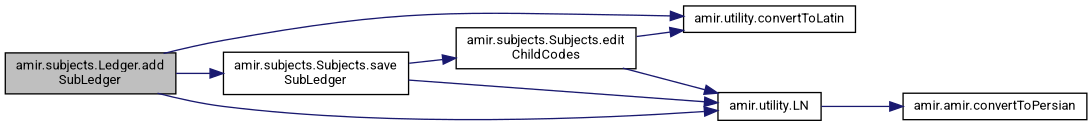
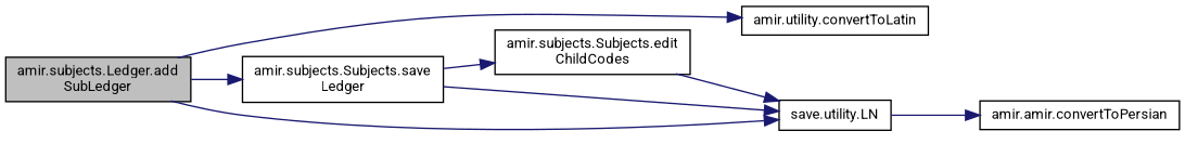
  digraph {
    fontname=Roboto
    rankdir=LR
    node [color=black fillcolor=white fontname=Roboto fontsize=10 shape=record style=filled]
    edge [color=midnightblue fontname=Roboto fontsize=10 labelfontname="FreeSans.ttf" labelfontsize=10 style=solid]
    n1 [fillcolor=grey75 fontcolor=black height=0.2 label="amir.subjects.Ledger.add\lSubLedger" width=0.4]
    n2 [height=0.2 label="amir.utility.convertToLatin" width=0.4]
-   n3 [height=0.2 label="amir.utility.LN" width=0.4]
-   n4 [height=0.2 label="amir.subjects.Subjects.save\lSubLedger" width=0.4]
+   n3 [height=0.2 label="save.utility.LN" width=0.4]
+   n4 [height=0.2 label="amir.subjects.Subjects.save\lLedger" width=0.4]
    n5 [height=0.2 label="amir.amir.convertToPersian" width=0.4]
    n6 [height=0.2 label="amir.subjects.Subjects.edit\lChildCodes" width=0.4]
    n1 -> n2
    n1 -> n3
    n1 -> n4
    n3 -> n5
    n4 -> n3
    n4 -> n6
-   n6 -> n2
    n6 -> n3
  }
